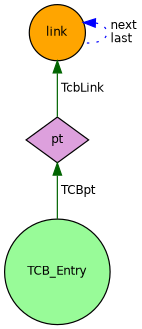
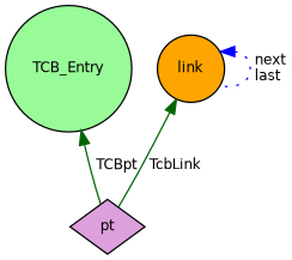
  digraph {
    node [color=black fontname=Helvetica fontsize=10 shape=circle style=filled]
    edge [color=darkgreen dir=back fontname=Helvetica fontsize=10 labelfontname=Helvetica labelfontsize=10 style=solid]
    n1 [fillcolor=palegreen fontcolor=black height=0.2 label=TCB_Entry width=0.4]
    n2 [fillcolor=plum height=0.2 label=pt shape=diamond width=0.4]
    n3 [fillcolor=orange height=0.2 label=link width=0.4]
-   n2 -> n1 [label=" TCBpt"]
+   n1 -> n2 [label=" TCBpt"]
    n3 -> n2 [label=" TcbLink"]
    n3 -> n3 [color=blue label=" next\nlast" style=dotted]
  }
